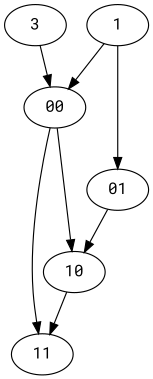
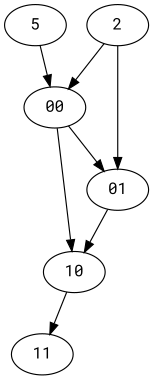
  digraph {
    fontname="Roboto Mono"
    node [fontname="Roboto Mono"]
    edge [fontname="Roboto Mono"]
    n1 [label=00]
    n2 [label=10]
    n3 [label=11]
    n4 [label=01]
-   2 [label=1]
-   3
+   2
+   3 [label=5]
    n1 -> n2
-   n1 -> n3
+   n1 -> n4
    n2 -> n3
    n4 -> n2
    2 -> n1
    2 -> n4
    3 -> n1
  }
